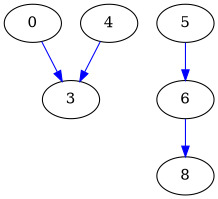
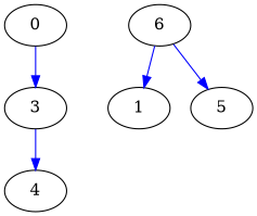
  digraph {
    node [color=black]
    edge [color=blue]
    n1 [label=0]
    n2 [label=3]
    n3 [label=4]
    n4 [label=6]
-   n5 [label=8]
+   n5 [label=1]
    n6 [label=5]
    n1 -> n2
-   n3 -> n2
+   n2 -> n3
    n4 -> n5
-   n6 -> n4
+   n4 -> n6
  }
